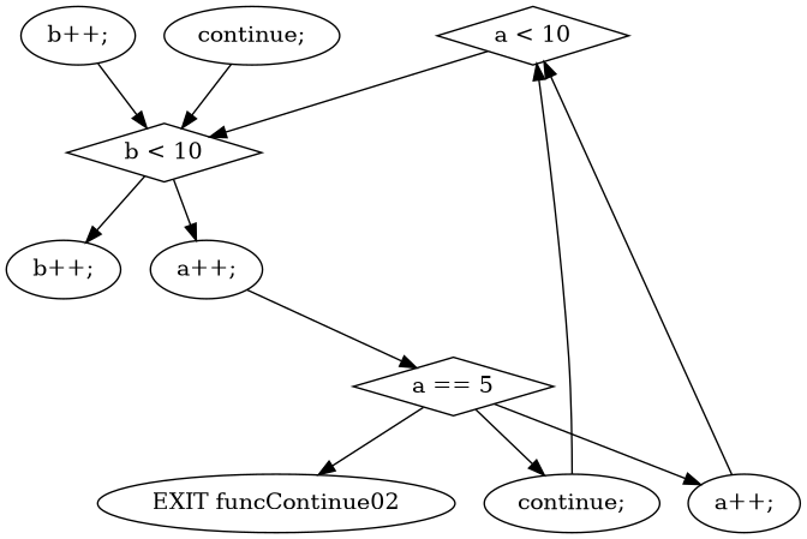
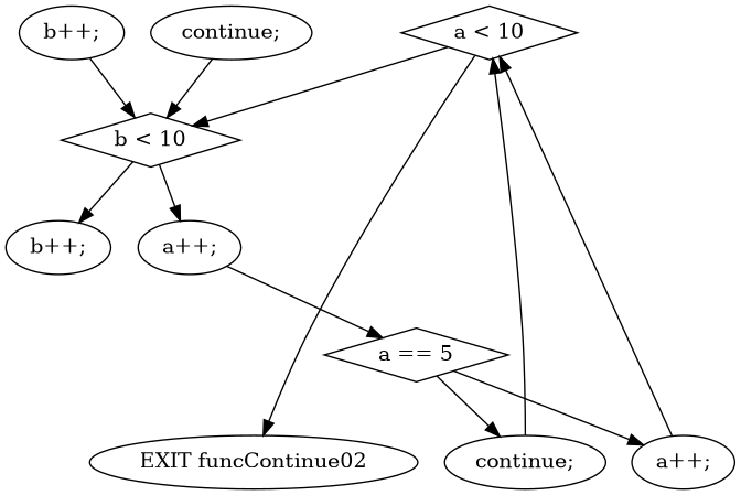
  digraph {
    n1 [label="a < 10" shape=diamond]
    n2 [label="EXIT funcContinue02"]
    n3 [label="b < 10" shape=diamond]
    n4 [label="b++;"]
    n5 [label="a++;"]
    n6 [label="a == 5" shape=diamond]
    n7 [label="continue;"]
    n8 [label="b++;"]
    n9 [label="continue;"]
    n10 [label="a++;"]
-   n6 -> n2
+   n1 -> n2
    n1 -> n3
    n3 -> n4
    n3 -> n5
    n5 -> n6
    n6 -> n9
    n6 -> n10
    n7 -> n3
    n8 -> n3
    n9 -> n1
    n10 -> n1
  }
